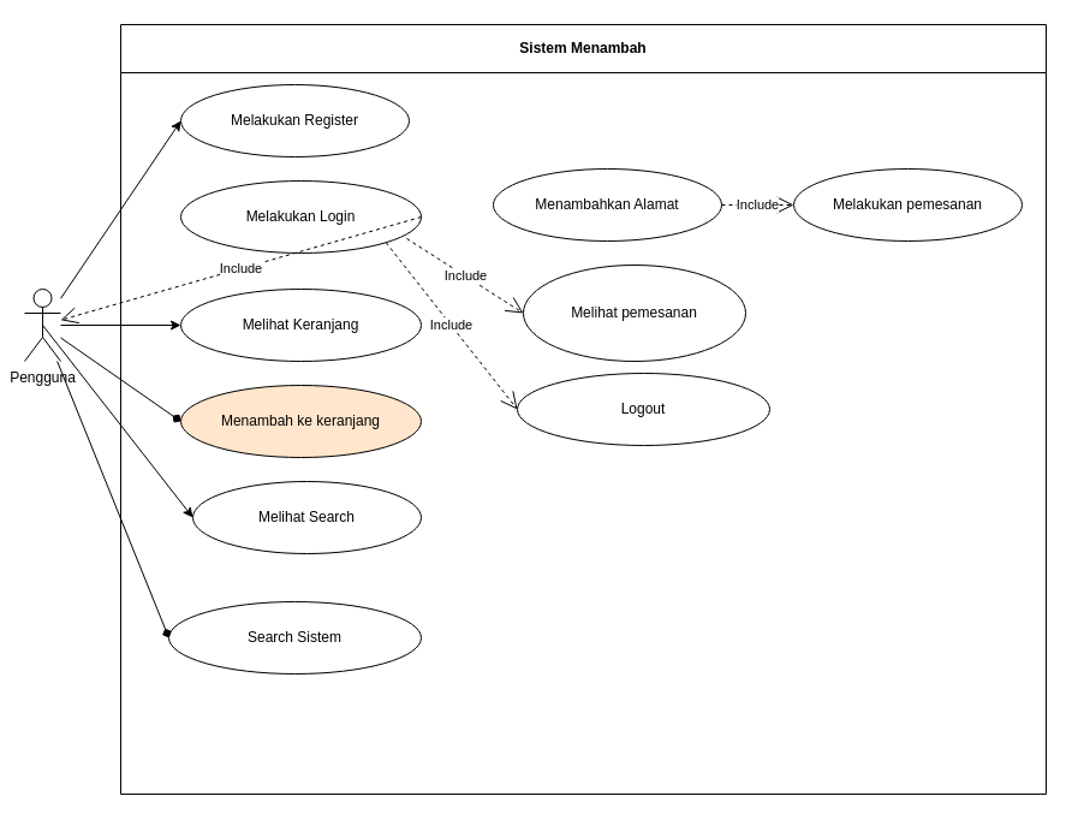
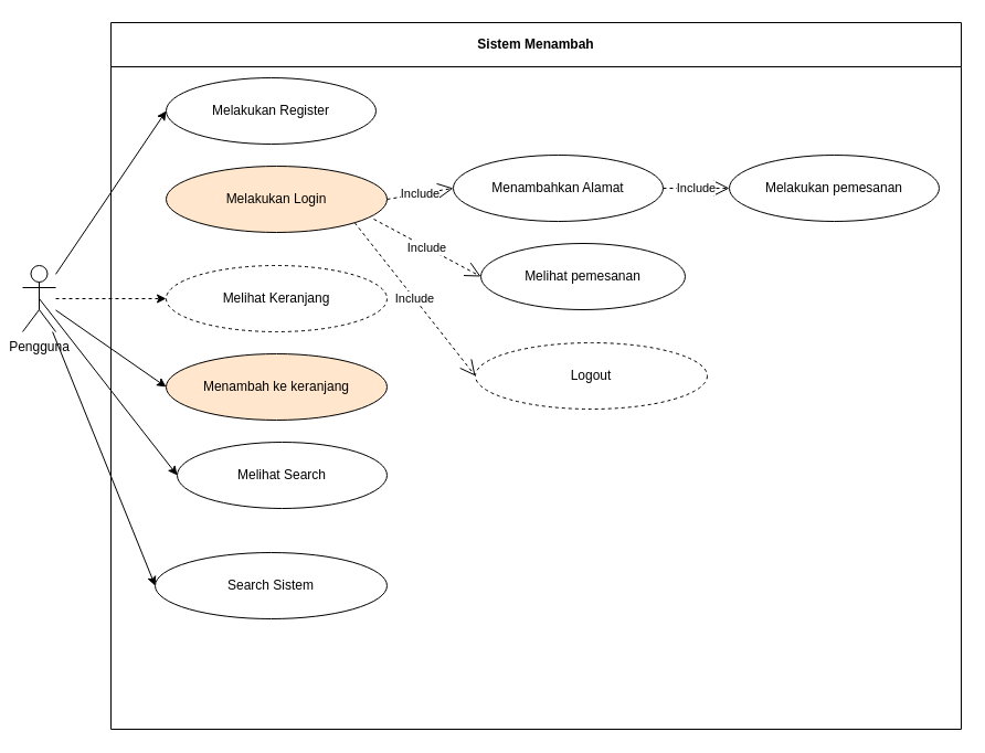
  <mxCell id="0" />
  <mxCell id="1" parent="0" />
  <mxCell id="2" value="Pengguna" style="shape=umlActor;verticalLabelPosition=bottom;verticalAlign=top;html=1;outlineConnect=0;" parent="1" vertex="1"><mxGeometry x="20" y="240" width="30" height="60" as="geometry" /></mxCell>
  <mxCell id="3" value="Sistem Menambah" style="swimlane;whiteSpace=wrap;html=1;startSize=40;" parent="1" vertex="1"><mxGeometry x="100" y="20" width="770" height="640" as="geometry" /></mxCell>
  <mxCell id="4" value="Melakukan Register" style="ellipse;whiteSpace=wrap;html=1;" parent="3" vertex="1"><mxGeometry x="50" y="50" width="190" height="60" as="geometry" /></mxCell>
- <mxCell id="5" value="Melakukan Login" style="ellipse;whiteSpace=wrap;html=1;" parent="3" vertex="1"><mxGeometry x="50" y="130" width="200" height="60" as="geometry" /></mxCell>
+ <mxCell id="5" value="Melakukan Login" style="ellipse;whiteSpace=wrap;html=1;fillColor=#ffe6cc;" parent="3" vertex="1"><mxGeometry x="50" y="130" width="200" height="60" as="geometry" /></mxCell>
  <mxCell id="6" value="Melihat Search" style="ellipse;whiteSpace=wrap;html=1;" parent="3" vertex="1"><mxGeometry x="60" y="380" width="190" height="60" as="geometry" /></mxCell>
  <mxCell id="7" value="Search Sistem" style="ellipse;whiteSpace=wrap;html=1;" parent="3" vertex="1"><mxGeometry x="40" y="480" width="210" height="60" as="geometry" /></mxCell>
- <mxCell id="8" value="Melihat Keranjang" style="ellipse;whiteSpace=wrap;html=1;" parent="3" vertex="1"><mxGeometry x="50" y="220" width="200" height="60" as="geometry" /></mxCell>
+ <mxCell id="8" value="Melihat Keranjang" style="ellipse;whiteSpace=wrap;html=1;dashed=1;" parent="3" vertex="1"><mxGeometry x="50" y="220" width="200" height="60" as="geometry" /></mxCell>
  <mxCell id="9" value="Menambah ke keranjang" style="ellipse;whiteSpace=wrap;html=1;fillColor=#ffe6cc;" parent="3" vertex="1"><mxGeometry x="50" y="300" width="200" height="60" as="geometry" /></mxCell>
  <mxCell id="10" value="Menambahkan Alamat" style="ellipse;whiteSpace=wrap;html=1;" parent="3" vertex="1"><mxGeometry x="310" y="120" width="190" height="60" as="geometry" /></mxCell>
  <mxCell id="11" value="Melakukan pemesanan" style="ellipse;whiteSpace=wrap;html=1;" parent="3" vertex="1"><mxGeometry x="560" y="120" width="190" height="60" as="geometry" /></mxCell>
- <mxCell id="12" value="Logout" style="ellipse;whiteSpace=wrap;html=1;" parent="3" vertex="1"><mxGeometry x="330" y="290" width="210" height="60" as="geometry" /></mxCell>
- <mxCell id="13" value="Melihat pemesanan" style="ellipse;whiteSpace=wrap;html=1;" parent="3" vertex="1"><mxGeometry x="335" y="200" width="185" height="80" as="geometry" /></mxCell>
- <mxCell id="14" value="Include" style="endArrow=open;endSize=12;dashed=1;html=1;rounded=0;exitX=1;exitY=0.5;exitDx=0;exitDy=0;" parent="3" source="5" target="2" edge="1"><mxGeometry width="160" relative="1" as="geometry"><mxPoint x="120" y="380" as="sourcePoint" /><mxPoint x="280" y="380" as="targetPoint" /></mxGeometry></mxCell>
+ <mxCell id="12" value="Logout" style="ellipse;whiteSpace=wrap;html=1;dashed=1;" parent="3" vertex="1"><mxGeometry x="330" y="290" width="210" height="60" as="geometry" /></mxCell>
+ <mxCell id="13" value="Melihat pemesanan" style="ellipse;whiteSpace=wrap;html=1;" parent="3" vertex="1"><mxGeometry x="335" y="200" width="185" height="60" as="geometry" /></mxCell>
+ <mxCell id="14" value="Include" style="endArrow=open;endSize=12;dashed=1;html=1;rounded=0;exitX=1;exitY=0.5;exitDx=0;exitDy=0;entryX=0;entryY=0.5;entryDx=0;entryDy=0;" parent="3" source="5" target="10" edge="1"><mxGeometry width="160" relative="1" as="geometry"><mxPoint x="120" y="380" as="sourcePoint" /><mxPoint x="280" y="380" as="targetPoint" /></mxGeometry></mxCell>
  <mxCell id="15" value="Include" style="endArrow=open;endSize=12;dashed=1;html=1;rounded=0;exitX=0.94;exitY=0.8;exitDx=0;exitDy=0;entryX=0;entryY=0.5;entryDx=0;entryDy=0;exitPerimeter=0;" parent="3" source="5" target="13" edge="1"><mxGeometry width="160" relative="1" as="geometry"><mxPoint x="280" y="220" as="sourcePoint" /><mxPoint x="340" y="210" as="targetPoint" /></mxGeometry></mxCell>
  <mxCell id="16" value="Include" style="endArrow=open;endSize=12;dashed=1;html=1;rounded=0;exitX=1;exitY=0.5;exitDx=0;exitDy=0;entryX=0;entryY=0.5;entryDx=0;entryDy=0;" parent="3" source="10" target="11" edge="1"><mxGeometry width="160" relative="1" as="geometry"><mxPoint x="300" y="270" as="sourcePoint" /><mxPoint x="397" y="402" as="targetPoint" /></mxGeometry></mxCell>
  <mxCell id="17" value="Include" style="endArrow=open;endSize=12;dashed=1;html=1;rounded=0;entryX=0;entryY=0.5;entryDx=0;entryDy=0;exitX=1;exitY=1;exitDx=0;exitDy=0;" edge="1" parent="3" source="5" target="12"><mxGeometry width="160" relative="1" as="geometry"><mxPoint x="320" y="250" as="sourcePoint" /><mxPoint x="417" y="302" as="targetPoint" /></mxGeometry></mxCell>
  <mxCell id="18" value="" style="endArrow=classic;html=1;rounded=0;entryX=0;entryY=0.5;entryDx=0;entryDy=0;" parent="1" source="2" target="4" edge="1"><mxGeometry width="50" height="50" relative="1" as="geometry"><mxPoint x="280" y="420" as="sourcePoint" /><mxPoint x="330" y="370" as="targetPoint" /></mxGeometry></mxCell>
- <mxCell id="19" value="" style="endArrow=classic;html=1;rounded=0;entryX=0;entryY=0.5;entryDx=0;entryDy=0;" parent="1" source="2" target="8" edge="1"><mxGeometry width="50" height="50" relative="1" as="geometry"><mxPoint x="80" y="307" as="sourcePoint" /><mxPoint x="180" y="220" as="targetPoint" /></mxGeometry></mxCell>
- <mxCell id="20" value="" style="endArrow=diamond;html=1;rounded=0;entryX=0;entryY=0.5;entryDx=0;entryDy=0;" parent="1" source="2" target="9" edge="1"><mxGeometry width="50" height="50" relative="1" as="geometry"><mxPoint x="80" y="300" as="sourcePoint" /><mxPoint x="180" y="291" as="targetPoint" /></mxGeometry></mxCell>
+ <mxCell id="19" value="" style="endArrow=classic;html=1;rounded=0;entryX=0;entryY=0.5;entryDx=0;entryDy=0;dashed=1;" parent="1" source="2" target="8" edge="1"><mxGeometry width="50" height="50" relative="1" as="geometry"><mxPoint x="80" y="307" as="sourcePoint" /><mxPoint x="180" y="220" as="targetPoint" /></mxGeometry></mxCell>
+ <mxCell id="20" value="" style="endArrow=classic;html=1;rounded=0;entryX=0;entryY=0.5;entryDx=0;entryDy=0;" parent="1" source="2" target="9" edge="1"><mxGeometry width="50" height="50" relative="1" as="geometry"><mxPoint x="80" y="300" as="sourcePoint" /><mxPoint x="180" y="291" as="targetPoint" /></mxGeometry></mxCell>
  <mxCell id="21" value="" style="endArrow=classic;html=1;rounded=0;exitX=0.5;exitY=0.5;exitDx=0;exitDy=0;exitPerimeter=0;entryX=0;entryY=0.5;entryDx=0;entryDy=0;" parent="1" source="2" target="6" edge="1"><mxGeometry width="50" height="50" relative="1" as="geometry"><mxPoint x="280" y="420" as="sourcePoint" /><mxPoint x="330" y="370" as="targetPoint" /></mxGeometry></mxCell>
- <mxCell id="22" value="" style="endArrow=diamond;html=1;rounded=0;entryX=0;entryY=0.5;entryDx=0;entryDy=0;" parent="1" source="2" target="7" edge="1"><mxGeometry width="50" height="50" relative="1" as="geometry"><mxPoint x="100" y="330" as="sourcePoint" /><mxPoint x="225" y="490" as="targetPoint" /></mxGeometry></mxCell>
+ <mxCell id="22" value="" style="endArrow=classic;html=1;rounded=0;entryX=0;entryY=0.5;entryDx=0;entryDy=0;" parent="1" source="2" target="7" edge="1"><mxGeometry width="50" height="50" relative="1" as="geometry"><mxPoint x="100" y="330" as="sourcePoint" /><mxPoint x="225" y="490" as="targetPoint" /></mxGeometry></mxCell>
